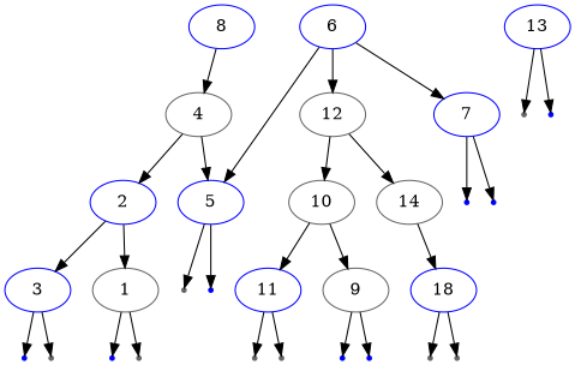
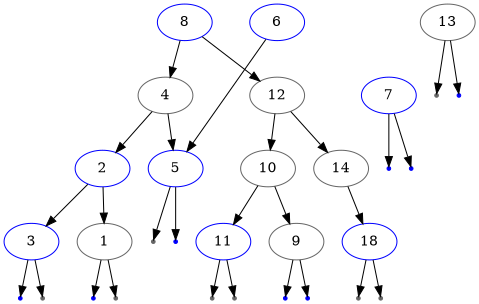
  digraph {
    node [color=blue shape=point]
    8 [shape=""]
    4 [color=gray40 shape=""]
    12 [color=gray40 shape=""]
    2 [shape=""]
    5 [shape=""]
    10 [color=gray40 shape=""]
    14 [color=gray40 shape=""]
    1 [color=gray40 shape=""]
    3 [shape=""]
    6 [shape=""]
    7 [shape=""]
    9 [color=gray40 shape=""]
    11 [shape=""]
    18 [shape=""]
    null6
    null7
    null4 [color=gray40]
    null5 [color=gray40]
-   13 [shape=""]
+   13 [color=gray40 shape=""]
    null2 [color=gray40]
    null3
    null0 [color=gray40]
    null1 [color=gray40]
    null14
    null15 [color=gray40]
    null12
    null13 [color=gray40]
    null10
    null11 [color=gray40]
    null8
    null9
    8 -> 4
-   6 -> 12
+   8 -> 12
    4 -> 2
    4 -> 5
    12 -> 10
    12 -> 14
    2 -> 1
    2 -> 3
    5 -> null10
    5 -> null11
    10 -> 9
    10 -> 11
    14 -> 18
    1 -> null14
    1 -> null15
    3 -> null12
    3 -> null13
    6 -> 5
-   6 -> 7
    7 -> null8
    7 -> null9
    9 -> null6
    9 -> null7
    11 -> null4
    11 -> null5
    18 -> null0
    18 -> null1
    13 -> null2
    13 -> null3
  }
